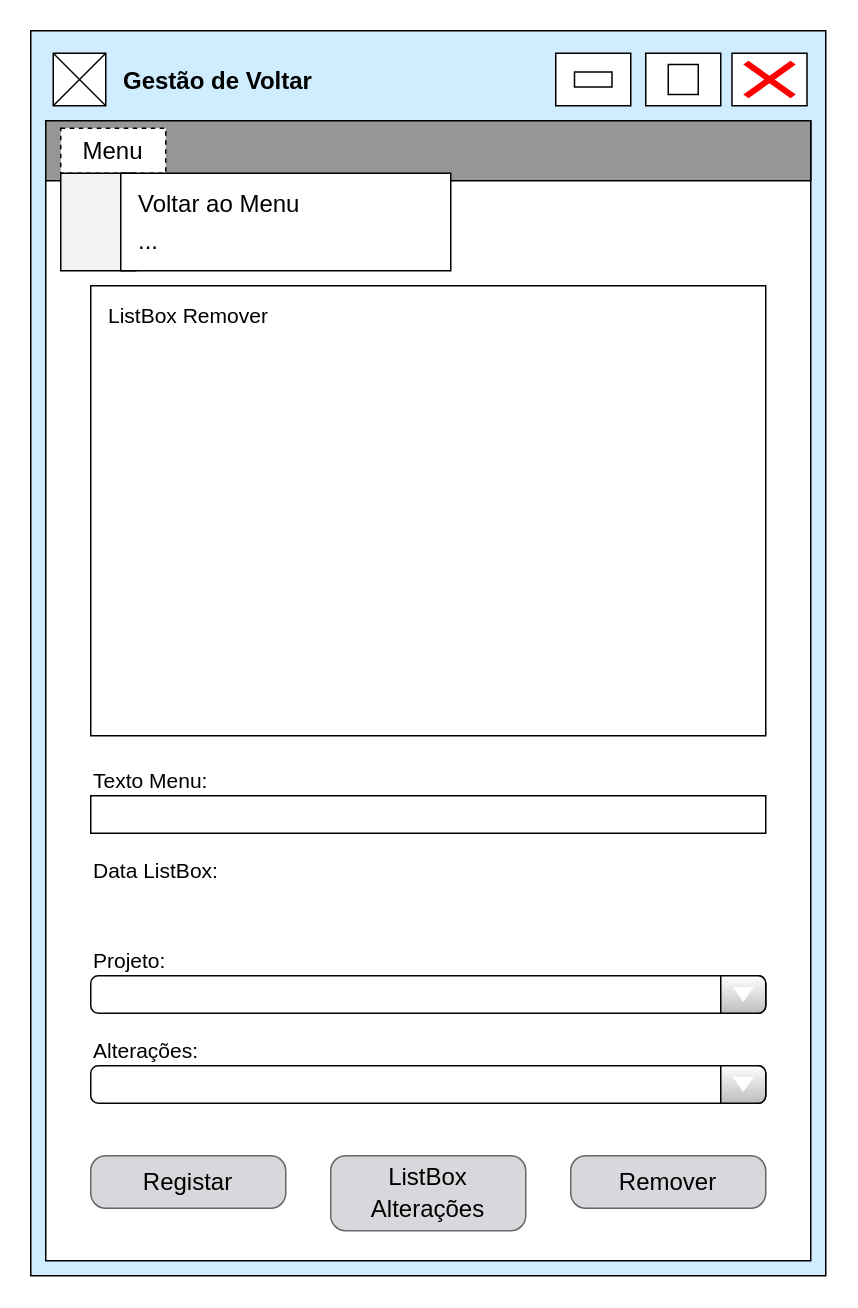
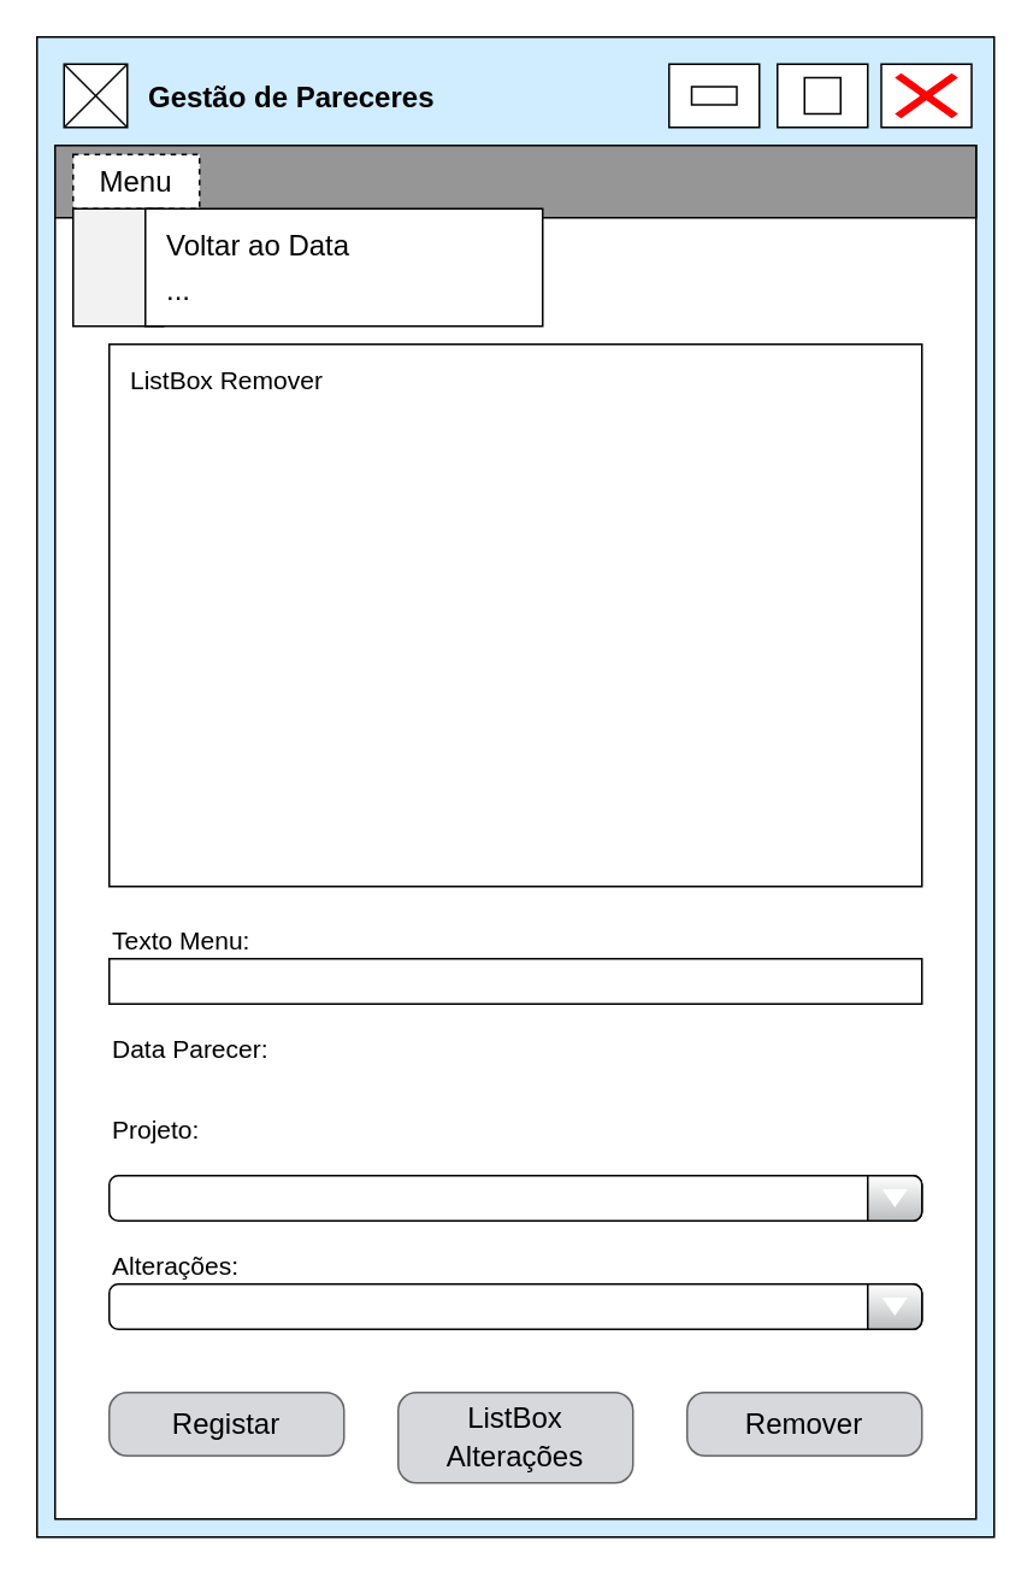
  <mxCell id="0" />
  <mxCell id="1" parent="0" />
  <mxCell id="2" value="" style="rounded=0;whiteSpace=wrap;html=1;fillColor=#CFEDFF;" parent="1" vertex="1"><mxGeometry x="20" width="530" height="830" as="geometry" y="20" /></mxCell>
  <mxCell id="3" value="" style="rounded=0;whiteSpace=wrap;html=1;" parent="1" vertex="1"><mxGeometry x="487.5" y="35" width="50" height="35" as="geometry" /></mxCell>
  <mxCell id="4" value="" style="shape=mxgraph.mockup.markup.redX;fillColor=#ff0000;html=1;shadow=0;strokeColor=none;" parent="1" vertex="1"><mxGeometry x="495" y="40" width="35" height="25" as="geometry" /></mxCell>
  <mxCell id="5" value="" style="rounded=0;whiteSpace=wrap;html=1;" parent="1" vertex="1"><mxGeometry x="430" y="35" width="50" height="35" as="geometry" /></mxCell>
  <mxCell id="6" value="" style="rounded=0;whiteSpace=wrap;html=1;" parent="1" vertex="1"><mxGeometry x="370" y="35" width="50" height="35" as="geometry" /></mxCell>
  <mxCell id="7" value="" style="whiteSpace=wrap;html=1;aspect=fixed;" parent="1" vertex="1"><mxGeometry x="445" y="42.5" width="20" height="20" as="geometry" /></mxCell>
  <mxCell id="8" value="" style="rounded=0;whiteSpace=wrap;html=1;fontStyle=0" parent="1" vertex="1"><mxGeometry x="382.5" y="47.5" width="25" height="10" as="geometry" /></mxCell>
  <mxCell id="9" value="" style="rounded=0;whiteSpace=wrap;html=1;" parent="1" vertex="1"><mxGeometry x="30" y="80" width="510" height="760" as="geometry" /></mxCell>
  <mxCell id="10" value="" style="rounded=0;whiteSpace=wrap;html=1;fillColor=#969696;" parent="1" vertex="1"><mxGeometry x="30" y="80" width="510" height="40" as="geometry" /></mxCell>
- <mxCell id="11" value="&lt;font size=&quot;1&quot;&gt;&lt;b style=&quot;font-size: 16px&quot;&gt;Gestão de Voltar&lt;/b&gt;&lt;/font&gt;" style="text;html=1;strokeColor=none;fillColor=none;align=left;verticalAlign=middle;whiteSpace=wrap;rounded=0;" parent="1" vertex="1"><mxGeometry x="80" y="42.5" width="320" height="20" as="geometry" /></mxCell>
+ <mxCell id="11" value="&lt;font size=&quot;1&quot;&gt;&lt;b style=&quot;font-size: 16px&quot;&gt;Gestão de Pareceres&lt;/b&gt;&lt;/font&gt;" style="text;html=1;strokeColor=none;fillColor=none;align=left;verticalAlign=middle;whiteSpace=wrap;rounded=0;" parent="1" vertex="1"><mxGeometry x="80" y="42.5" width="320" height="20" as="geometry" /></mxCell>
  <mxCell id="12" value="" style="whiteSpace=wrap;html=1;aspect=fixed;gradientColor=none;fillColor=#FFFFFF;" parent="1" vertex="1"><mxGeometry x="35" y="35" width="35" height="35" as="geometry" /></mxCell>
  <mxCell id="13" style="rounded=0;orthogonalLoop=1;jettySize=auto;html=1;exitX=1;exitY=1;exitDx=0;exitDy=0;entryX=0;entryY=0;entryDx=0;entryDy=0;endArrow=none;endFill=0;" parent="1" source="12" target="12" edge="1"><mxGeometry relative="1" as="geometry" /></mxCell>
  <mxCell id="14" style="edgeStyle=none;rounded=0;orthogonalLoop=1;jettySize=auto;html=1;exitX=0;exitY=1;exitDx=0;exitDy=0;entryX=1;entryY=0;entryDx=0;entryDy=0;endArrow=none;endFill=0;" parent="1" source="12" target="12" edge="1"><mxGeometry relative="1" as="geometry" /></mxCell>
  <mxCell id="15" style="edgeStyle=none;rounded=0;orthogonalLoop=1;jettySize=auto;html=1;exitX=0;exitY=0;exitDx=0;exitDy=0;endArrow=none;endFill=0;" parent="1" edge="1"><mxGeometry relative="1" as="geometry"><mxPoint x="145" y="180" as="sourcePoint" /><mxPoint x="145" y="180" as="targetPoint" /></mxGeometry></mxCell>
  <mxCell id="16" value="&lt;font style=&quot;font-size: 16px&quot;&gt;Menu&lt;/font&gt;" style="rounded=0;whiteSpace=wrap;html=1;fillColor=#FFFFFF;gradientColor=none;dashed=1;" parent="1" vertex="1"><mxGeometry x="40" y="85" width="70" height="30" as="geometry" /></mxCell>
  <mxCell id="17" value="" style="rounded=0;whiteSpace=wrap;html=1;gradientColor=none;fillColor=#F2F2F2;" parent="1" vertex="1"><mxGeometry x="40" y="115" width="50" height="65" as="geometry" /></mxCell>
  <mxCell id="18" value="" style="rounded=0;whiteSpace=wrap;html=1;fillColor=#FFFFFF;gradientColor=none;" parent="1" vertex="1"><mxGeometry x="80" y="115" width="220" height="65" as="geometry" /></mxCell>
- <mxCell id="19" value="&lt;span style=&quot;font-size: 16px&quot;&gt;Voltar ao Menu&lt;/span&gt;" style="text;html=1;strokeColor=none;fillColor=none;align=left;verticalAlign=middle;whiteSpace=wrap;rounded=0;" parent="1" vertex="1"><mxGeometry x="90" y="125" width="170" height="20" as="geometry" /></mxCell>
+ <mxCell id="19" value="&lt;span style=&quot;font-size: 16px&quot;&gt;Voltar ao Data&lt;/span&gt;" style="text;html=1;strokeColor=none;fillColor=none;align=left;verticalAlign=middle;whiteSpace=wrap;rounded=0;" parent="1" vertex="1"><mxGeometry x="90" y="125" width="170" height="20" as="geometry" /></mxCell>
  <mxCell id="20" value="&lt;span style=&quot;font-size: 16px&quot;&gt;...&lt;/span&gt;" style="text;html=1;strokeColor=none;fillColor=none;align=left;verticalAlign=middle;whiteSpace=wrap;rounded=0;" parent="1" vertex="1"><mxGeometry x="90" y="150" width="180" height="20" as="geometry" /></mxCell>
  <mxCell id="21" value="" style="rounded=0;whiteSpace=wrap;html=1;gradientColor=none;align=left;fillColor=#FFFFFF;sketch=0;glass=0;" parent="1" vertex="1"><mxGeometry x="60" y="190" width="450" height="300" as="geometry" /></mxCell>
  <mxCell id="22" value="&lt;font style=&quot;font-size: 14px&quot;&gt;ListBox Remover&lt;/font&gt;" style="text;html=1;strokeColor=none;fillColor=none;align=left;verticalAlign=middle;whiteSpace=wrap;rounded=0;" parent="1" vertex="1"><mxGeometry x="70" y="200" width="140" height="20" as="geometry" /></mxCell>
- <mxCell id="23" value="&lt;span style=&quot;font-size: 14px&quot;&gt;Projeto:&lt;/span&gt;" style="text;html=1;strokeColor=none;fillColor=none;align=left;verticalAlign=middle;whiteSpace=wrap;rounded=0;" parent="1" vertex="1"><mxGeometry x="60" y="630" width="110" height="20" as="geometry" /></mxCell>
+ <mxCell id="23" value="&lt;span style=&quot;font-size: 14px&quot;&gt;Projeto:&lt;/span&gt;" style="text;html=1;strokeColor=none;fillColor=none;align=left;verticalAlign=middle;whiteSpace=wrap;rounded=0;" parent="1" vertex="1"><mxGeometry x="60" y="615" width="110" height="20" as="geometry" /></mxCell>
  <mxCell id="24" value="&lt;span style=&quot;font-size: 14px&quot;&gt;Texto Menu:&lt;/span&gt;" style="text;html=1;strokeColor=none;fillColor=none;align=left;verticalAlign=middle;whiteSpace=wrap;rounded=0;" parent="1" vertex="1"><mxGeometry x="60" y="510" width="120" height="20" as="geometry" /></mxCell>
  <mxCell id="25" value="" style="strokeWidth=1;shadow=0;dashed=0;align=center;html=1;shape=mxgraph.mockup.forms.comboBox;align=left;fillColor2=#BBBDBF;mainText=;fontSize=17;spacingLeft=3;noLabel=0;strokeColor=#030303;" parent="1" vertex="1"><mxGeometry x="60" y="650" width="450" height="25" as="geometry" /></mxCell>
  <mxCell id="26" value="" style="rounded=0;whiteSpace=wrap;html=1;fillColor=#FFFFFF;gradientColor=none;align=left;" parent="1" vertex="1"><mxGeometry x="60" y="530" width="450" height="25" as="geometry" /></mxCell>
- <mxCell id="27" value="&lt;span style=&quot;font-size: 14px&quot;&gt;Data ListBox:&lt;/span&gt;" style="text;html=1;strokeColor=none;fillColor=none;align=left;verticalAlign=middle;whiteSpace=wrap;rounded=0;" parent="1" vertex="1"><mxGeometry x="60" y="570" width="130" height="20" as="geometry" /></mxCell>
+ <mxCell id="27" value="&lt;span style=&quot;font-size: 14px&quot;&gt;Data Parecer:&lt;/span&gt;" style="text;html=1;strokeColor=none;fillColor=none;align=left;verticalAlign=middle;whiteSpace=wrap;rounded=0;" parent="1" vertex="1"><mxGeometry x="60" y="570" width="130" height="20" as="geometry" /></mxCell>
  <mxCell id="28" value="&lt;font color=&quot;#000000&quot; style=&quot;font-size: 16px ; font-weight: normal&quot;&gt;Registar&lt;/font&gt;" style="strokeWidth=1;shadow=0;dashed=0;align=center;html=1;shape=mxgraph.mockup.buttons.button;strokeColor=#666666;fontColor=#ffffff;mainText=;buttonStyle=round;fontSize=17;fontStyle=1;whiteSpace=wrap;fillColor=#D7D8DB;sketch=0;" parent="1" vertex="1"><mxGeometry x="60" y="770" width="130" height="35" as="geometry" /></mxCell>
  <mxCell id="29" value="&lt;font color=&quot;#000000&quot; style=&quot;font-size: 16px ; font-weight: normal&quot;&gt;ListBox Alterações&lt;/font&gt;" style="strokeWidth=1;shadow=0;dashed=0;align=center;html=1;shape=mxgraph.mockup.buttons.button;strokeColor=#666666;fontColor=#ffffff;mainText=;buttonStyle=round;fontSize=17;fontStyle=1;whiteSpace=wrap;fillColor=#D7D8DB;sketch=0;" parent="1" vertex="1"><mxGeometry x="220" y="770" width="130" height="50" as="geometry" /></mxCell>
  <mxCell id="30" value="&lt;font color=&quot;#000000&quot; style=&quot;font-size: 16px ; font-weight: normal&quot;&gt;Remover&lt;/font&gt;" style="strokeWidth=1;shadow=0;dashed=0;align=center;html=1;shape=mxgraph.mockup.buttons.button;strokeColor=#666666;fontColor=#ffffff;mainText=;buttonStyle=round;fontSize=17;fontStyle=1;whiteSpace=wrap;fillColor=#D7D8DB;sketch=0;" parent="1" vertex="1"><mxGeometry x="380" y="770" width="130" height="35" as="geometry" /></mxCell>
  <mxCell id="31" value="&lt;span style=&quot;font-size: 14px&quot;&gt;Alterações:&lt;/span&gt;" style="text;html=1;strokeColor=none;fillColor=none;align=left;verticalAlign=middle;whiteSpace=wrap;rounded=0;" parent="1" vertex="1"><mxGeometry x="60" y="690" width="130" height="20" as="geometry" /></mxCell>
  <mxCell id="32" value="" style="strokeWidth=1;shadow=0;dashed=0;align=center;html=1;shape=mxgraph.mockup.forms.comboBox;align=left;fillColor2=#BBBDBF;mainText=;fontSize=17;spacingLeft=3;noLabel=0;strokeColor=#030303;" parent="1" vertex="1"><mxGeometry x="60" y="710" width="450" height="25" as="geometry" /></mxCell>
